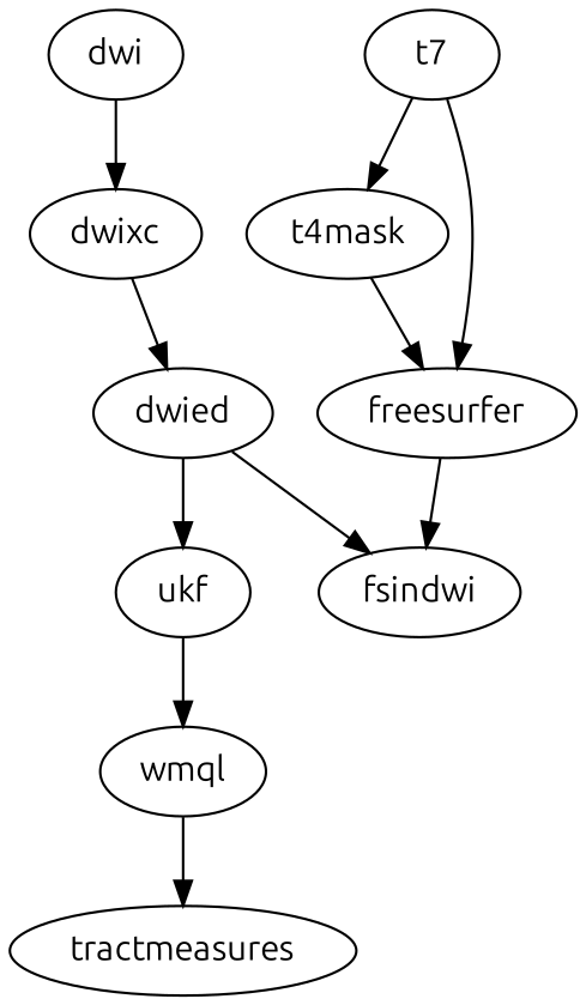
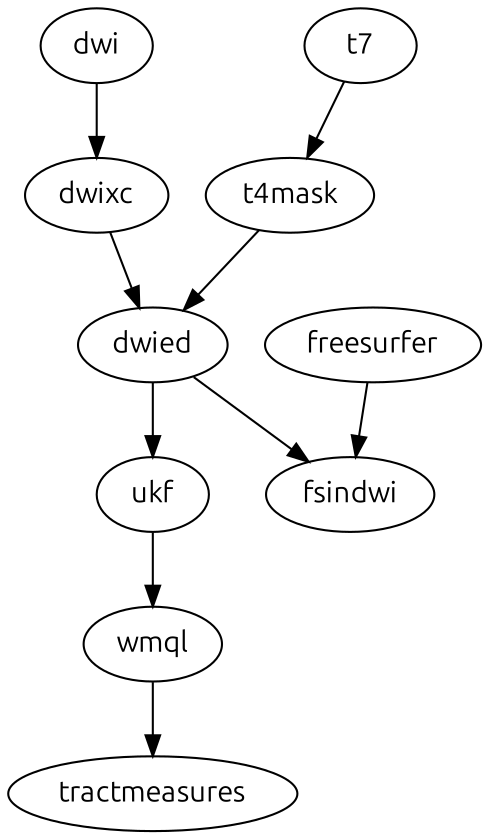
  digraph {
    fontname=Ubuntu
    node [fontname=Ubuntu]
    edge [fontname=Ubuntu]
    dwi
    dwixc
    dwied
    ukf
    fsindwi
    wmql
    tractmeasures
    n8 [label=t7]
    n9 [label=t4mask]
    freesurfer
    dwi -> dwixc
    dwixc -> dwied
    dwied -> ukf
    dwied -> fsindwi
    ukf -> wmql
    wmql -> tractmeasures
    n8 -> n9
-   n8 -> freesurfer
-   n9 -> freesurfer
+   n9 -> dwied
    freesurfer -> fsindwi
  }
